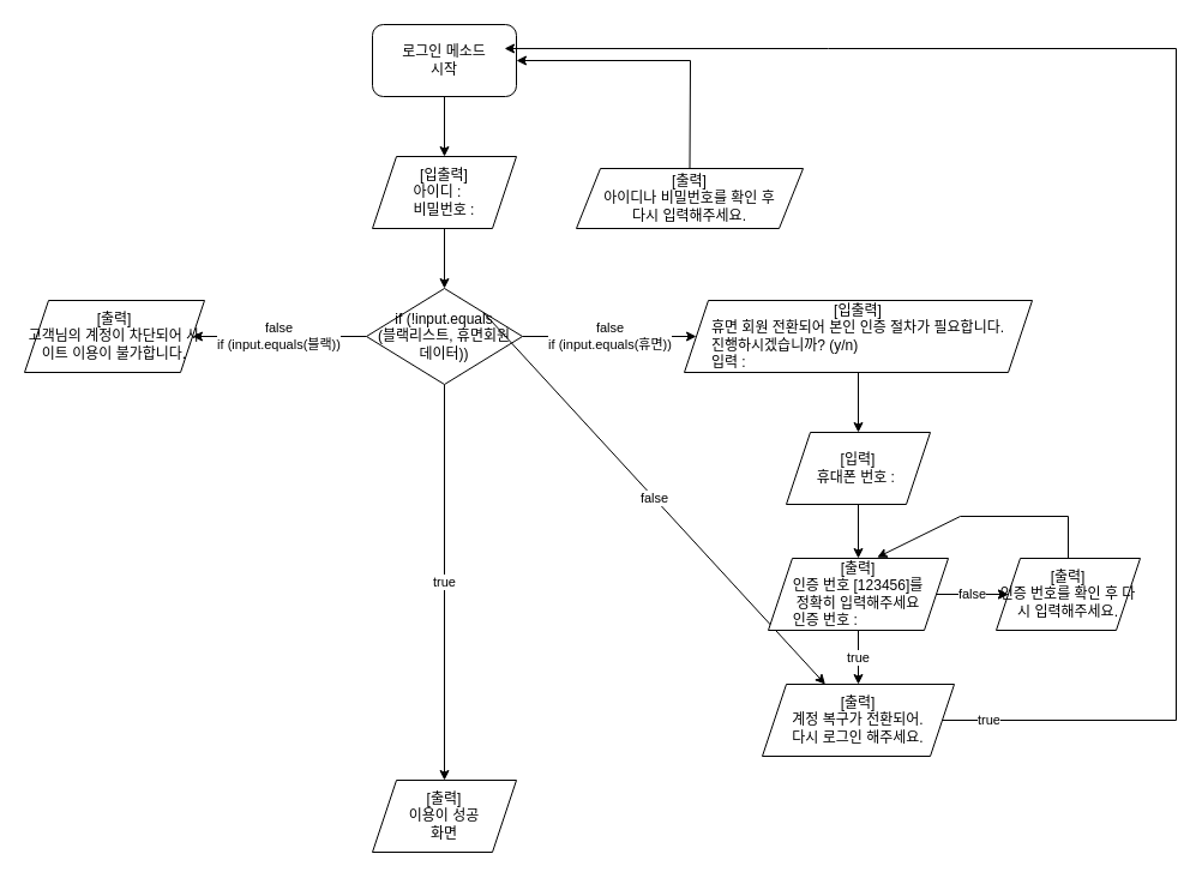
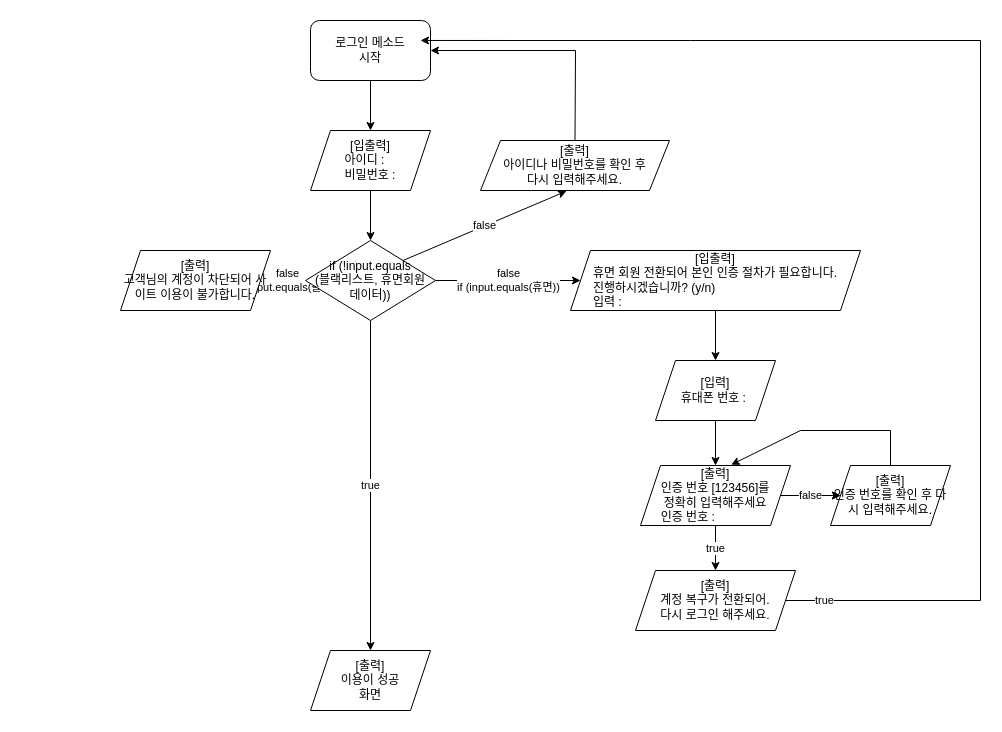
  <mxCell id="0" />
  <mxCell id="1" parent="0" />
  <mxCell id="2" value="로그인 메소드&lt;br&gt;시작" style="rounded=1;whiteSpace=wrap;html=1;" parent="1" vertex="1"><mxGeometry x="310" y="20" width="120" height="60" as="geometry" /></mxCell>
  <mxCell id="3" value="" style="endArrow=classic;html=1;exitX=0.5;exitY=1;exitDx=0;exitDy=0;entryX=0.5;entryY=0;entryDx=0;entryDy=0;" parent="1" source="2" target="5" edge="1"><mxGeometry width="50" height="50" relative="1" as="geometry"><mxPoint x="350" y="70" as="sourcePoint" /><mxPoint x="370" y="120" as="targetPoint" /></mxGeometry></mxCell>
  <mxCell id="4" value="" style="edgeStyle=orthogonalEdgeStyle;rounded=0;orthogonalLoop=1;jettySize=auto;html=1;" edge="1" parent="1" source="5" target="12"><mxGeometry relative="1" as="geometry" /></mxCell>
  <mxCell id="5" value="[입출력]&lt;br&gt;&lt;div style=&quot;text-align: left&quot;&gt;&lt;span&gt;아이디 :&lt;/span&gt;&lt;/div&gt;&lt;div style=&quot;text-align: left&quot;&gt;&lt;span&gt;비밀번호 :&lt;/span&gt;&lt;/div&gt;" style="shape=parallelogram;perimeter=parallelogramPerimeter;whiteSpace=wrap;html=1;fixedSize=1;" parent="1" vertex="1"><mxGeometry x="310" y="130" width="120" height="60" as="geometry" /></mxCell>
  <mxCell id="6" value="[출력]&lt;br&gt;아이디나 비밀번호를 확인 후 &lt;br&gt;다시 입력해주세요." style="shape=parallelogram;perimeter=parallelogramPerimeter;whiteSpace=wrap;html=1;fixedSize=1;" parent="1" vertex="1"><mxGeometry x="480" y="140" width="189" height="50" as="geometry" /></mxCell>
  <mxCell id="7" value="" style="endArrow=classic;html=1;rounded=0;entryX=1;entryY=0.5;entryDx=0;entryDy=0;exitX=0.5;exitY=0;exitDx=0;exitDy=0;" parent="1" source="6" target="2" edge="1"><mxGeometry width="50" height="50" relative="1" as="geometry"><mxPoint x="575" y="100" as="sourcePoint" /><mxPoint x="440" y="100" as="targetPoint" /><Array as="points"><mxPoint x="575" y="50" /></Array></mxGeometry></mxCell>
  <mxCell id="8" value="[출력]&lt;br&gt;이용이 성공&lt;br&gt;화면" style="shape=parallelogram;perimeter=parallelogramPerimeter;whiteSpace=wrap;html=1;fixedSize=1;" parent="1" vertex="1"><mxGeometry x="310" y="650" width="120" height="60" as="geometry" /></mxCell>
  <mxCell id="9" value="true" style="edgeStyle=orthogonalEdgeStyle;rounded=0;orthogonalLoop=1;jettySize=auto;html=1;" edge="1" parent="1" source="12" target="8"><mxGeometry relative="1" as="geometry" /></mxCell>
  <mxCell id="10" value="false&lt;br&gt;if (input.equals(블랙))" style="edgeStyle=orthogonalEdgeStyle;rounded=0;orthogonalLoop=1;jettySize=auto;html=1;" edge="1" parent="1" source="12" target="15"><mxGeometry relative="1" as="geometry" /></mxCell>
  <mxCell id="11" value="false&lt;br&gt;if (input.equals(휴면))" style="edgeStyle=orthogonalEdgeStyle;rounded=0;orthogonalLoop=1;jettySize=auto;html=1;" edge="1" parent="1" source="12" target="14"><mxGeometry relative="1" as="geometry" /></mxCell>
  <mxCell id="12" value="if (!input.equals&lt;br&gt;(블랙리스트, 휴면회원&lt;br&gt;데이터))" style="rhombus;whiteSpace=wrap;html=1;" vertex="1" parent="1"><mxGeometry x="305" y="240" width="130" height="80" as="geometry" /></mxCell>
  <mxCell id="13" value="" style="edgeStyle=orthogonalEdgeStyle;rounded=0;orthogonalLoop=1;jettySize=auto;html=1;" edge="1" parent="1" source="14" target="17"><mxGeometry relative="1" as="geometry" /></mxCell>
  <mxCell id="14" value="[입출력]&lt;br&gt;&lt;div style=&quot;text-align: left&quot;&gt;&lt;span&gt;휴면 회원 전환되어 본인 인증 절차가 필요합니다.&lt;/span&gt;&lt;/div&gt;&lt;div style=&quot;text-align: left&quot;&gt;&lt;span&gt;진행하시겠습니까? (y/n)&lt;/span&gt;&lt;/div&gt;&lt;div style=&quot;text-align: left&quot;&gt;&lt;span&gt;입력 :&lt;/span&gt;&lt;/div&gt;" style="shape=parallelogram;perimeter=parallelogramPerimeter;whiteSpace=wrap;html=1;fixedSize=1;" vertex="1" parent="1"><mxGeometry x="570" y="250" width="290" height="60" as="geometry" /></mxCell>
- <mxCell id="15" value="[출력]&lt;br&gt;고객님의 계정이 차단되어 사이트 이용이 불가합니다." style="shape=parallelogram;perimeter=parallelogramPerimeter;whiteSpace=wrap;html=1;fixedSize=1;" vertex="1" parent="1"><mxGeometry x="20" y="250" width="150" height="60" as="geometry" /></mxCell>
+ <mxCell id="15" value="[출력]&lt;br&gt;고객님의 계정이 차단되어 사이트 이용이 불가합니다." style="shape=parallelogram;perimeter=parallelogramPerimeter;whiteSpace=wrap;html=1;fixedSize=1;" vertex="1" parent="1"><mxGeometry x="120" y="250" width="150" height="60" as="geometry" /></mxCell>
  <mxCell id="16" value="" style="edgeStyle=orthogonalEdgeStyle;rounded=0;orthogonalLoop=1;jettySize=auto;html=1;" edge="1" parent="1" source="17" target="21"><mxGeometry relative="1" as="geometry" /></mxCell>
  <mxCell id="17" value="[입력]&lt;br&gt;휴대폰 번호 :&amp;nbsp;" style="shape=parallelogram;perimeter=parallelogramPerimeter;whiteSpace=wrap;html=1;fixedSize=1;" vertex="1" parent="1"><mxGeometry x="655" y="360" width="120" height="60" as="geometry" /></mxCell>
- <mxCell id="18" value="false" style="endArrow=classic;html=1;exitX=1;exitY=0;exitDx=0;exitDy=0;" edge="1" parent="1" source="12" target="22"><mxGeometry width="50" height="50" relative="1" as="geometry"><mxPoint x="350" y="320" as="sourcePoint" /><mxPoint x="400" y="270" as="targetPoint" /></mxGeometry></mxCell>
+ <mxCell id="18" value="false" style="endArrow=classic;html=1;exitX=1;exitY=0;exitDx=0;exitDy=0;entryX=0.455;entryY=1.012;entryDx=0;entryDy=0;entryPerimeter=0;" edge="1" parent="1" source="12" target="6"><mxGeometry width="50" height="50" relative="1" as="geometry"><mxPoint x="350" y="320" as="sourcePoint" /><mxPoint x="400" y="270" as="targetPoint" /></mxGeometry></mxCell>
  <mxCell id="19" value="true" style="edgeStyle=orthogonalEdgeStyle;rounded=0;orthogonalLoop=1;jettySize=auto;html=1;" edge="1" parent="1" source="21" target="22"><mxGeometry relative="1" as="geometry" /></mxCell>
  <mxCell id="20" value="" style="edgeStyle=orthogonalEdgeStyle;rounded=0;orthogonalLoop=1;jettySize=auto;html=1;" edge="1" parent="1" source="21" target="24"><mxGeometry relative="1" as="geometry" /></mxCell>
  <mxCell id="21" value="[출력]&lt;br&gt;&lt;div&gt;&lt;span&gt;인증 번호 [123456]를&lt;/span&gt;&lt;/div&gt;&lt;div&gt;&lt;span&gt;정확히 입력해주세요&lt;/span&gt;&lt;/div&gt;&lt;div style=&quot;text-align: left&quot;&gt;&lt;span&gt;인증 번호 :&amp;nbsp;&lt;/span&gt;&lt;/div&gt;" style="shape=parallelogram;perimeter=parallelogramPerimeter;whiteSpace=wrap;html=1;fixedSize=1;" vertex="1" parent="1"><mxGeometry x="640" y="465" width="150" height="60" as="geometry" /></mxCell>
  <mxCell id="22" value="[출력]&lt;br&gt;계정 복구가 전환되어.&lt;br&gt;다시 로그인 해주세요." style="shape=parallelogram;perimeter=parallelogramPerimeter;whiteSpace=wrap;html=1;fixedSize=1;" vertex="1" parent="1"><mxGeometry x="635" y="570" width="160" height="60" as="geometry" /></mxCell>
  <mxCell id="23" value="true" style="endArrow=classic;html=1;exitX=1;exitY=0.5;exitDx=0;exitDy=0;rounded=0;entryX=0.917;entryY=0.333;entryDx=0;entryDy=0;entryPerimeter=0;" edge="1" parent="1" source="22" target="2"><mxGeometry x="-0.941" width="50" height="50" relative="1" as="geometry"><mxPoint x="835" y="555" as="sourcePoint" /><mxPoint x="450" y="20" as="targetPoint" /><Array as="points"><mxPoint x="980" y="600" /><mxPoint x="980" y="40" /><mxPoint x="690" y="40" /></Array><mxPoint as="offset" /></mxGeometry></mxCell>
  <mxCell id="24" value="[출력]&lt;br&gt;인증 번호를 확인 후 다시 입력해주세요." style="shape=parallelogram;perimeter=parallelogramPerimeter;whiteSpace=wrap;html=1;fixedSize=1;" vertex="1" parent="1"><mxGeometry x="830" y="465" width="120" height="60" as="geometry" /></mxCell>
  <mxCell id="25" value="false" style="endArrow=classic;html=1;exitX=1;exitY=0.5;exitDx=0;exitDy=0;entryX=0;entryY=0.5;entryDx=0;entryDy=0;" edge="1" parent="1" source="21" target="24"><mxGeometry width="50" height="50" relative="1" as="geometry"><mxPoint x="510" y="380" as="sourcePoint" /><mxPoint x="560" y="330" as="targetPoint" /></mxGeometry></mxCell>
  <mxCell id="26" value="" style="endArrow=classic;html=1;exitX=0.5;exitY=0;exitDx=0;exitDy=0;rounded=0;entryX=0.605;entryY=-0.013;entryDx=0;entryDy=0;entryPerimeter=0;" edge="1" parent="1" source="24" target="21"><mxGeometry width="50" height="50" relative="1" as="geometry"><mxPoint x="510" y="530" as="sourcePoint" /><mxPoint x="760" y="440" as="targetPoint" /><Array as="points"><mxPoint x="890" y="430" /><mxPoint x="800" y="430" /></Array></mxGeometry></mxCell>
